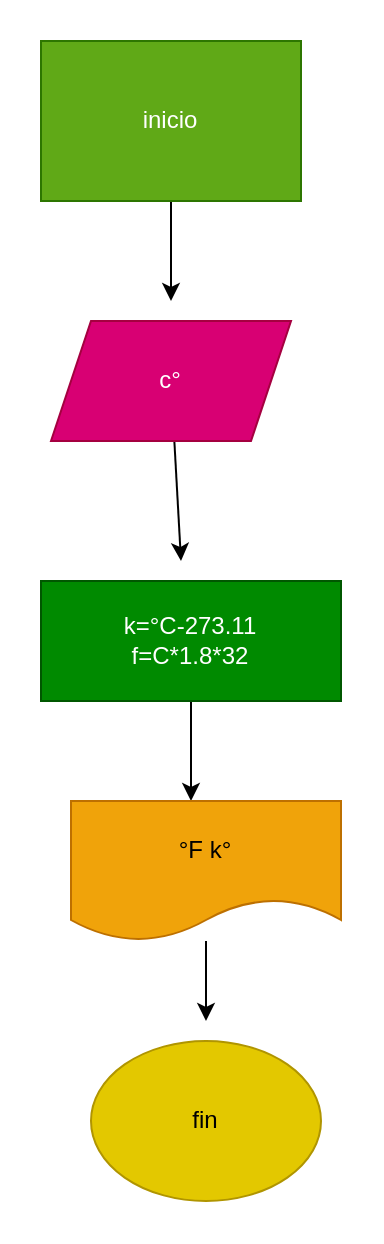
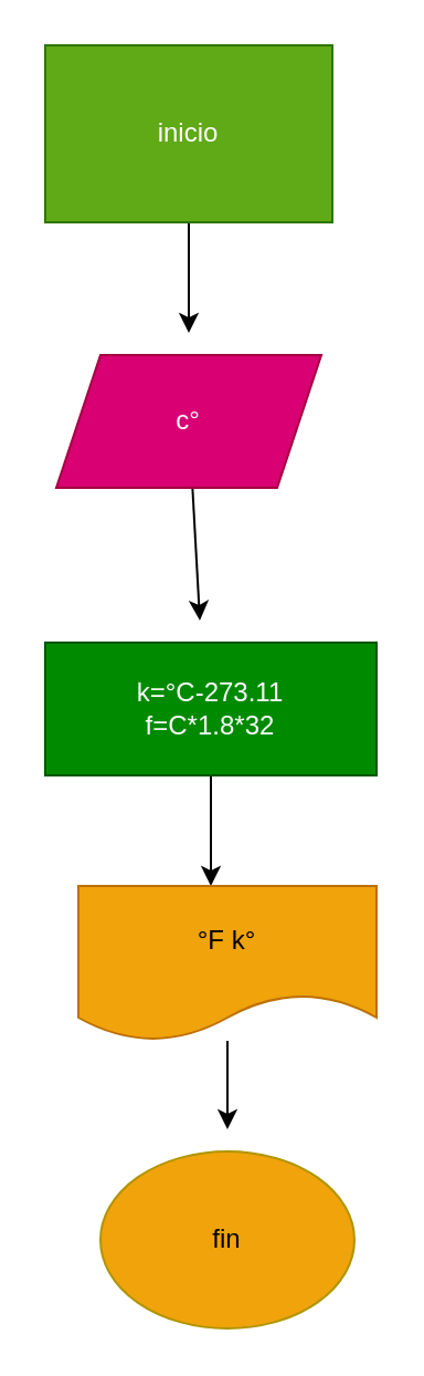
  <mxCell id="0" />
  <mxCell id="1" parent="0" />
  <mxCell id="2" style="edgeStyle=none;html=1;" edge="1" parent="1" source="3"><mxGeometry relative="1" as="geometry"><mxPoint x="85" y="150" as="targetPoint" /></mxGeometry></mxCell>
  <mxCell id="3" value="inicio" style="whiteSpace=wrap;html=1;fillColor=#60a917;fontColor=#ffffff;strokeColor=#2D7600;rounded=0;" vertex="1" parent="1"><mxGeometry x="20" y="20" width="130" height="80" as="geometry" /></mxCell>
  <mxCell id="4" style="edgeStyle=none;html=1;" edge="1" parent="1" source="5"><mxGeometry relative="1" as="geometry"><mxPoint x="90" y="280" as="targetPoint" /></mxGeometry></mxCell>
  <mxCell id="5" value="c°" style="shape=parallelogram;perimeter=parallelogramPerimeter;whiteSpace=wrap;html=1;fixedSize=1;fillColor=#d80073;fontColor=#ffffff;strokeColor=#A50040;" vertex="1" parent="1"><mxGeometry x="25" y="160" width="120" height="60" as="geometry" /></mxCell>
  <mxCell id="6" style="edgeStyle=none;html=1;" edge="1" parent="1" source="7"><mxGeometry relative="1" as="geometry"><mxPoint x="95" y="400" as="targetPoint" /></mxGeometry></mxCell>
  <mxCell id="7" value="k=°C-273.11&lt;br&gt;f=C*1.8*32" style="whiteSpace=wrap;html=1;fillColor=#008a00;fontColor=#ffffff;strokeColor=#005700;" vertex="1" parent="1"><mxGeometry x="20" y="290" width="150" height="60" as="geometry" /></mxCell>
  <mxCell id="8" style="edgeStyle=none;html=1;" edge="1" parent="1" source="9"><mxGeometry relative="1" as="geometry"><mxPoint x="102.5" y="510" as="targetPoint" /></mxGeometry></mxCell>
  <mxCell id="9" value="°F k°" style="shape=document;whiteSpace=wrap;html=1;boundedLbl=1;fillColor=#f0a30a;fontColor=#000000;strokeColor=#BD7000;" vertex="1" parent="1"><mxGeometry x="35" y="400" width="135" height="70" as="geometry" /></mxCell>
- <mxCell id="10" value="fin" style="ellipse;whiteSpace=wrap;html=1;fillColor=#e3c800;fontColor=#000000;strokeColor=#B09500;" vertex="1" parent="1"><mxGeometry x="45" y="520" width="115" height="80" as="geometry" /></mxCell>
+ <mxCell id="10" value="fin" style="ellipse;whiteSpace=wrap;html=1;fillColor=#f0a30a;fontColor=#000000;strokeColor=#B09500;" vertex="1" parent="1"><mxGeometry x="45" y="520" width="115" height="80" as="geometry" /></mxCell>
